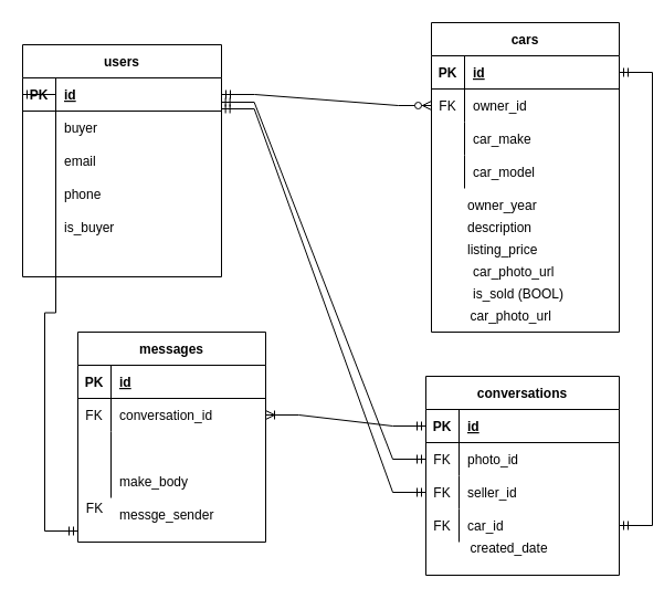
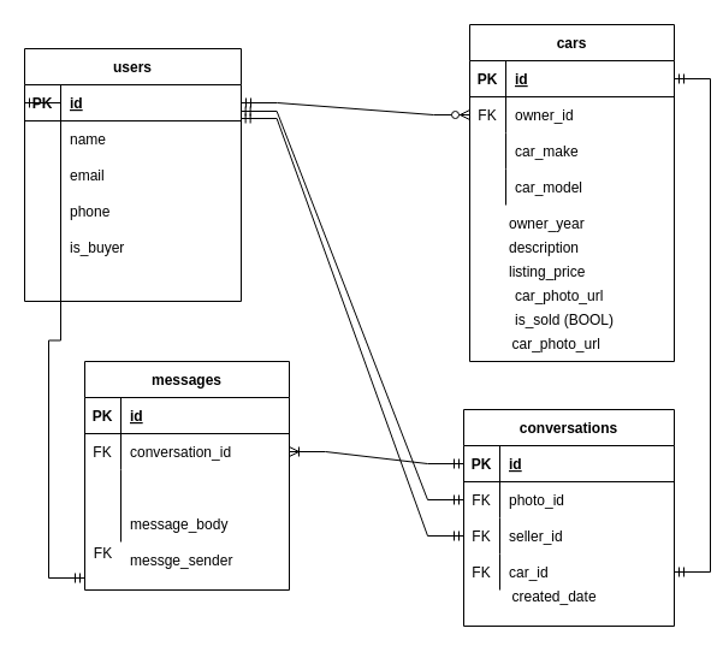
  <mxCell id="0" />
  <mxCell id="1" parent="0" />
  <mxCell id="2" value="users" style="shape=table;startSize=30;container=1;collapsible=1;childLayout=tableLayout;fixedRows=1;rowLines=0;fontStyle=1;align=center;resizeLast=1;" vertex="1" parent="1"><mxGeometry x="20" y="40" width="180" height="210" as="geometry" /></mxCell>
  <mxCell id="3" value="" style="shape=partialRectangle;collapsible=0;dropTarget=0;pointerEvents=0;fillColor=none;top=0;left=0;bottom=1;right=0;points=[[0,0.5],[1,0.5]];portConstraint=eastwest;" vertex="1" parent="2"><mxGeometry y="30" width="180" height="30" as="geometry" /></mxCell>
  <mxCell id="4" value="PK" style="shape=partialRectangle;connectable=0;fillColor=none;top=0;left=0;bottom=0;right=0;fontStyle=1;overflow=hidden;" vertex="1" parent="3"><mxGeometry width="30" height="30" as="geometry"><mxRectangle width="30" height="30" as="alternateBounds" /></mxGeometry></mxCell>
  <mxCell id="5" value="id" style="shape=partialRectangle;connectable=0;fillColor=none;top=0;left=0;bottom=0;right=0;align=left;spacingLeft=6;fontStyle=5;overflow=hidden;" vertex="1" parent="3"><mxGeometry x="30" width="150" height="30" as="geometry"><mxRectangle width="150" height="30" as="alternateBounds" /></mxGeometry></mxCell>
  <mxCell id="6" value="" style="shape=partialRectangle;collapsible=0;dropTarget=0;pointerEvents=0;fillColor=none;top=0;left=0;bottom=0;right=0;points=[[0,0.5],[1,0.5]];portConstraint=eastwest;" vertex="1" parent="2"><mxGeometry y="60" width="180" height="30" as="geometry" /></mxCell>
  <mxCell id="7" value="" style="shape=partialRectangle;connectable=0;fillColor=none;top=0;left=0;bottom=0;right=0;editable=1;overflow=hidden;" vertex="1" parent="6"><mxGeometry width="30" height="30" as="geometry"><mxRectangle width="30" height="30" as="alternateBounds" /></mxGeometry></mxCell>
- <mxCell id="8" value="buyer" style="shape=partialRectangle;connectable=0;fillColor=none;top=0;left=0;bottom=0;right=0;align=left;spacingLeft=6;overflow=hidden;" vertex="1" parent="6"><mxGeometry x="30" width="150" height="30" as="geometry"><mxRectangle width="150" height="30" as="alternateBounds" /></mxGeometry></mxCell>
+ <mxCell id="8" value="name" style="shape=partialRectangle;connectable=0;fillColor=none;top=0;left=0;bottom=0;right=0;align=left;spacingLeft=6;overflow=hidden;" vertex="1" parent="6"><mxGeometry x="30" width="150" height="30" as="geometry"><mxRectangle width="150" height="30" as="alternateBounds" /></mxGeometry></mxCell>
  <mxCell id="9" value="" style="shape=partialRectangle;collapsible=0;dropTarget=0;pointerEvents=0;fillColor=none;top=0;left=0;bottom=0;right=0;points=[[0,0.5],[1,0.5]];portConstraint=eastwest;" vertex="1" parent="2"><mxGeometry y="90" width="180" height="30" as="geometry" /></mxCell>
  <mxCell id="10" value="" style="shape=partialRectangle;connectable=0;fillColor=none;top=0;left=0;bottom=0;right=0;editable=1;overflow=hidden;" vertex="1" parent="9"><mxGeometry width="30" height="30" as="geometry"><mxRectangle width="30" height="30" as="alternateBounds" /></mxGeometry></mxCell>
  <mxCell id="11" value="email" style="shape=partialRectangle;connectable=0;fillColor=none;top=0;left=0;bottom=0;right=0;align=left;spacingLeft=6;overflow=hidden;" vertex="1" parent="9"><mxGeometry x="30" width="150" height="30" as="geometry"><mxRectangle width="150" height="30" as="alternateBounds" /></mxGeometry></mxCell>
  <mxCell id="12" value="" style="shape=partialRectangle;collapsible=0;dropTarget=0;pointerEvents=0;fillColor=none;top=0;left=0;bottom=0;right=0;points=[[0,0.5],[1,0.5]];portConstraint=eastwest;" vertex="1" parent="2"><mxGeometry y="120" width="180" height="30" as="geometry" /></mxCell>
  <mxCell id="13" value="" style="shape=partialRectangle;connectable=0;fillColor=none;top=0;left=0;bottom=0;right=0;editable=1;overflow=hidden;" vertex="1" parent="12"><mxGeometry width="30" height="30" as="geometry"><mxRectangle width="30" height="30" as="alternateBounds" /></mxGeometry></mxCell>
  <mxCell id="14" value="phone" style="shape=partialRectangle;connectable=0;fillColor=none;top=0;left=0;bottom=0;right=0;align=left;spacingLeft=6;overflow=hidden;" vertex="1" parent="12"><mxGeometry x="30" width="150" height="30" as="geometry"><mxRectangle width="150" height="30" as="alternateBounds" /></mxGeometry></mxCell>
  <mxCell id="15" value="cars" style="shape=table;startSize=30;container=1;collapsible=1;childLayout=tableLayout;fixedRows=1;rowLines=0;fontStyle=1;align=center;resizeLast=1;" vertex="1" parent="1"><mxGeometry x="390" y="20" width="170" height="280" as="geometry" /></mxCell>
  <mxCell id="16" value="" style="shape=partialRectangle;collapsible=0;dropTarget=0;pointerEvents=0;fillColor=none;top=0;left=0;bottom=1;right=0;points=[[0,0.5],[1,0.5]];portConstraint=eastwest;" vertex="1" parent="15"><mxGeometry y="30" width="170" height="30" as="geometry" /></mxCell>
  <mxCell id="17" value="PK" style="shape=partialRectangle;connectable=0;fillColor=none;top=0;left=0;bottom=0;right=0;fontStyle=1;overflow=hidden;" vertex="1" parent="16"><mxGeometry width="30" height="30" as="geometry"><mxRectangle width="30" height="30" as="alternateBounds" /></mxGeometry></mxCell>
  <mxCell id="18" value="id" style="shape=partialRectangle;connectable=0;fillColor=none;top=0;left=0;bottom=0;right=0;align=left;spacingLeft=6;fontStyle=5;overflow=hidden;" vertex="1" parent="16"><mxGeometry x="30" width="140" height="30" as="geometry"><mxRectangle width="140" height="30" as="alternateBounds" /></mxGeometry></mxCell>
  <mxCell id="19" value="" style="shape=partialRectangle;collapsible=0;dropTarget=0;pointerEvents=0;fillColor=none;top=0;left=0;bottom=0;right=0;points=[[0,0.5],[1,0.5]];portConstraint=eastwest;" vertex="1" parent="15"><mxGeometry y="60" width="170" height="30" as="geometry" /></mxCell>
  <mxCell id="20" value="FK" style="shape=partialRectangle;connectable=0;fillColor=none;top=0;left=0;bottom=0;right=0;editable=1;overflow=hidden;" vertex="1" parent="19"><mxGeometry width="30" height="30" as="geometry"><mxRectangle width="30" height="30" as="alternateBounds" /></mxGeometry></mxCell>
  <mxCell id="21" value="owner_id" style="shape=partialRectangle;connectable=0;fillColor=none;top=0;left=0;bottom=0;right=0;align=left;spacingLeft=6;overflow=hidden;" vertex="1" parent="19"><mxGeometry x="30" width="140" height="30" as="geometry"><mxRectangle width="140" height="30" as="alternateBounds" /></mxGeometry></mxCell>
  <mxCell id="22" value="" style="shape=partialRectangle;collapsible=0;dropTarget=0;pointerEvents=0;fillColor=none;top=0;left=0;bottom=0;right=0;points=[[0,0.5],[1,0.5]];portConstraint=eastwest;" vertex="1" parent="15"><mxGeometry y="90" width="170" height="30" as="geometry" /></mxCell>
  <mxCell id="23" value="" style="shape=partialRectangle;connectable=0;fillColor=none;top=0;left=0;bottom=0;right=0;editable=1;overflow=hidden;" vertex="1" parent="22"><mxGeometry width="30" height="30" as="geometry"><mxRectangle width="30" height="30" as="alternateBounds" /></mxGeometry></mxCell>
  <mxCell id="24" value="car_make" style="shape=partialRectangle;connectable=0;fillColor=none;top=0;left=0;bottom=0;right=0;align=left;spacingLeft=6;overflow=hidden;" vertex="1" parent="22"><mxGeometry x="30" width="140" height="30" as="geometry"><mxRectangle width="140" height="30" as="alternateBounds" /></mxGeometry></mxCell>
  <mxCell id="25" value="" style="shape=partialRectangle;collapsible=0;dropTarget=0;pointerEvents=0;fillColor=none;top=0;left=0;bottom=0;right=0;points=[[0,0.5],[1,0.5]];portConstraint=eastwest;" vertex="1" parent="15"><mxGeometry y="120" width="170" height="30" as="geometry" /></mxCell>
  <mxCell id="26" value="" style="shape=partialRectangle;connectable=0;fillColor=none;top=0;left=0;bottom=0;right=0;editable=1;overflow=hidden;" vertex="1" parent="25"><mxGeometry width="30" height="30" as="geometry"><mxRectangle width="30" height="30" as="alternateBounds" /></mxGeometry></mxCell>
  <mxCell id="27" value="car_model" style="shape=partialRectangle;connectable=0;fillColor=none;top=0;left=0;bottom=0;right=0;align=left;spacingLeft=6;overflow=hidden;" vertex="1" parent="25"><mxGeometry x="30" width="140" height="30" as="geometry"><mxRectangle width="140" height="30" as="alternateBounds" /></mxGeometry></mxCell>
  <mxCell id="28" value="messages" style="shape=table;startSize=30;container=1;collapsible=1;childLayout=tableLayout;fixedRows=1;rowLines=0;fontStyle=1;align=center;resizeLast=1;" vertex="1" parent="1"><mxGeometry x="70" y="300" width="170" height="190" as="geometry" /></mxCell>
  <mxCell id="29" value="" style="shape=partialRectangle;collapsible=0;dropTarget=0;pointerEvents=0;fillColor=none;top=0;left=0;bottom=1;right=0;points=[[0,0.5],[1,0.5]];portConstraint=eastwest;" vertex="1" parent="28"><mxGeometry y="30" width="170" height="30" as="geometry" /></mxCell>
  <mxCell id="30" value="PK" style="shape=partialRectangle;connectable=0;fillColor=none;top=0;left=0;bottom=0;right=0;fontStyle=1;overflow=hidden;" vertex="1" parent="29"><mxGeometry width="30" height="30" as="geometry"><mxRectangle width="30" height="30" as="alternateBounds" /></mxGeometry></mxCell>
  <mxCell id="31" value="id" style="shape=partialRectangle;connectable=0;fillColor=none;top=0;left=0;bottom=0;right=0;align=left;spacingLeft=6;fontStyle=5;overflow=hidden;" vertex="1" parent="29"><mxGeometry x="30" width="140" height="30" as="geometry"><mxRectangle width="140" height="30" as="alternateBounds" /></mxGeometry></mxCell>
  <mxCell id="32" value="" style="shape=partialRectangle;collapsible=0;dropTarget=0;pointerEvents=0;fillColor=none;top=0;left=0;bottom=0;right=0;points=[[0,0.5],[1,0.5]];portConstraint=eastwest;" vertex="1" parent="28"><mxGeometry y="60" width="170" height="30" as="geometry" /></mxCell>
  <mxCell id="33" value="FK" style="shape=partialRectangle;connectable=0;fillColor=none;top=0;left=0;bottom=0;right=0;editable=1;overflow=hidden;" vertex="1" parent="32"><mxGeometry width="30" height="30" as="geometry"><mxRectangle width="30" height="30" as="alternateBounds" /></mxGeometry></mxCell>
  <mxCell id="34" value="conversation_id" style="shape=partialRectangle;connectable=0;fillColor=none;top=0;left=0;bottom=0;right=0;align=left;spacingLeft=6;overflow=hidden;" vertex="1" parent="32"><mxGeometry x="30" width="140" height="30" as="geometry"><mxRectangle width="140" height="30" as="alternateBounds" /></mxGeometry></mxCell>
  <mxCell id="35" value="" style="shape=partialRectangle;collapsible=0;dropTarget=0;pointerEvents=0;fillColor=none;top=0;left=0;bottom=0;right=0;points=[[0,0.5],[1,0.5]];portConstraint=eastwest;" vertex="1" parent="28"><mxGeometry y="90" width="170" height="30" as="geometry" /></mxCell>
  <mxCell id="36" value="" style="shape=partialRectangle;connectable=0;fillColor=none;top=0;left=0;bottom=0;right=0;editable=1;overflow=hidden;" vertex="1" parent="35"><mxGeometry width="30" height="30" as="geometry"><mxRectangle width="30" height="30" as="alternateBounds" /></mxGeometry></mxCell>
  <mxCell id="37" value="" style="shape=partialRectangle;collapsible=0;dropTarget=0;pointerEvents=0;fillColor=none;top=0;left=0;bottom=0;right=0;points=[[0,0.5],[1,0.5]];portConstraint=eastwest;" vertex="1" parent="28"><mxGeometry y="120" width="170" height="30" as="geometry" /></mxCell>
  <mxCell id="38" value="" style="shape=partialRectangle;connectable=0;fillColor=none;top=0;left=0;bottom=0;right=0;editable=1;overflow=hidden;" vertex="1" parent="37"><mxGeometry width="30" height="30" as="geometry"><mxRectangle width="30" height="30" as="alternateBounds" /></mxGeometry></mxCell>
- <mxCell id="39" value="make_body" style="shape=partialRectangle;connectable=0;fillColor=none;top=0;left=0;bottom=0;right=0;align=left;spacingLeft=6;overflow=hidden;" vertex="1" parent="37"><mxGeometry x="30" width="140" height="30" as="geometry"><mxRectangle width="140" height="30" as="alternateBounds" /></mxGeometry></mxCell>
+ <mxCell id="39" value="message_body" style="shape=partialRectangle;connectable=0;fillColor=none;top=0;left=0;bottom=0;right=0;align=left;spacingLeft=6;overflow=hidden;" vertex="1" parent="37"><mxGeometry x="30" width="140" height="30" as="geometry"><mxRectangle width="140" height="30" as="alternateBounds" /></mxGeometry></mxCell>
  <mxCell id="40" value="conversations" style="shape=table;startSize=30;container=1;collapsible=1;childLayout=tableLayout;fixedRows=1;rowLines=0;fontStyle=1;align=center;resizeLast=1;" vertex="1" parent="1"><mxGeometry x="385" y="340" width="175" height="180" as="geometry" /></mxCell>
  <mxCell id="41" value="" style="shape=partialRectangle;collapsible=0;dropTarget=0;pointerEvents=0;fillColor=none;top=0;left=0;bottom=1;right=0;points=[[0,0.5],[1,0.5]];portConstraint=eastwest;" vertex="1" parent="40"><mxGeometry y="30" width="175" height="30" as="geometry" /></mxCell>
  <mxCell id="42" value="PK" style="shape=partialRectangle;connectable=0;fillColor=none;top=0;left=0;bottom=0;right=0;fontStyle=1;overflow=hidden;" vertex="1" parent="41"><mxGeometry width="30" height="30" as="geometry"><mxRectangle width="30" height="30" as="alternateBounds" /></mxGeometry></mxCell>
  <mxCell id="43" value="id" style="shape=partialRectangle;connectable=0;fillColor=none;top=0;left=0;bottom=0;right=0;align=left;spacingLeft=6;fontStyle=5;overflow=hidden;" vertex="1" parent="41"><mxGeometry x="30" width="145" height="30" as="geometry"><mxRectangle width="145" height="30" as="alternateBounds" /></mxGeometry></mxCell>
  <mxCell id="44" value="" style="shape=partialRectangle;collapsible=0;dropTarget=0;pointerEvents=0;fillColor=none;top=0;left=0;bottom=0;right=0;points=[[0,0.5],[1,0.5]];portConstraint=eastwest;" vertex="1" parent="40"><mxGeometry y="60" width="175" height="30" as="geometry" /></mxCell>
  <mxCell id="45" value="FK" style="shape=partialRectangle;connectable=0;fillColor=none;top=0;left=0;bottom=0;right=0;editable=1;overflow=hidden;" vertex="1" parent="44"><mxGeometry width="30" height="30" as="geometry"><mxRectangle width="30" height="30" as="alternateBounds" /></mxGeometry></mxCell>
  <mxCell id="46" value="photo_id" style="shape=partialRectangle;connectable=0;fillColor=none;top=0;left=0;bottom=0;right=0;align=left;spacingLeft=6;overflow=hidden;" vertex="1" parent="44"><mxGeometry x="30" width="145" height="30" as="geometry"><mxRectangle width="145" height="30" as="alternateBounds" /></mxGeometry></mxCell>
  <mxCell id="47" value="" style="shape=partialRectangle;collapsible=0;dropTarget=0;pointerEvents=0;fillColor=none;top=0;left=0;bottom=0;right=0;points=[[0,0.5],[1,0.5]];portConstraint=eastwest;" vertex="1" parent="40"><mxGeometry y="90" width="175" height="30" as="geometry" /></mxCell>
  <mxCell id="48" value="FK" style="shape=partialRectangle;connectable=0;fillColor=none;top=0;left=0;bottom=0;right=0;editable=1;overflow=hidden;" vertex="1" parent="47"><mxGeometry width="30" height="30" as="geometry"><mxRectangle width="30" height="30" as="alternateBounds" /></mxGeometry></mxCell>
  <mxCell id="49" value="seller_id" style="shape=partialRectangle;connectable=0;fillColor=none;top=0;left=0;bottom=0;right=0;align=left;spacingLeft=6;overflow=hidden;" vertex="1" parent="47"><mxGeometry x="30" width="145" height="30" as="geometry"><mxRectangle width="145" height="30" as="alternateBounds" /></mxGeometry></mxCell>
  <mxCell id="50" value="" style="shape=partialRectangle;collapsible=0;dropTarget=0;pointerEvents=0;fillColor=none;top=0;left=0;bottom=0;right=0;points=[[0,0.5],[1,0.5]];portConstraint=eastwest;" vertex="1" parent="40"><mxGeometry y="120" width="175" height="30" as="geometry" /></mxCell>
  <mxCell id="51" value="FK" style="shape=partialRectangle;connectable=0;fillColor=none;top=0;left=0;bottom=0;right=0;editable=1;overflow=hidden;" vertex="1" parent="50"><mxGeometry width="30" height="30" as="geometry"><mxRectangle width="30" height="30" as="alternateBounds" /></mxGeometry></mxCell>
  <mxCell id="52" value="car_id" style="shape=partialRectangle;connectable=0;fillColor=none;top=0;left=0;bottom=0;right=0;align=left;spacingLeft=6;overflow=hidden;" vertex="1" parent="50"><mxGeometry x="30" width="145" height="30" as="geometry"><mxRectangle width="145" height="30" as="alternateBounds" /></mxGeometry></mxCell>
  <mxCell id="53" value="is_buyer" style="shape=partialRectangle;connectable=0;fillColor=none;top=0;left=0;bottom=0;right=0;align=left;spacingLeft=6;overflow=hidden;" vertex="1" parent="1"><mxGeometry x="50" y="190" width="150" height="30" as="geometry"><mxRectangle width="150" height="30" as="alternateBounds" /></mxGeometry></mxCell>
  <mxCell id="54" value="owner_year" style="shape=partialRectangle;connectable=0;fillColor=none;top=0;left=0;bottom=0;right=0;align=left;spacingLeft=6;overflow=hidden;" vertex="1" parent="1"><mxGeometry x="415" y="170" width="150" height="30" as="geometry"><mxRectangle width="150" height="30" as="alternateBounds" /></mxGeometry></mxCell>
  <mxCell id="55" value="description" style="shape=partialRectangle;connectable=0;fillColor=none;top=0;left=0;bottom=0;right=0;align=left;spacingLeft=6;overflow=hidden;" vertex="1" parent="1"><mxGeometry x="415" y="190" width="150" height="30" as="geometry"><mxRectangle width="150" height="30" as="alternateBounds" /></mxGeometry></mxCell>
  <mxCell id="56" value="is_sold (BOOL)" style="shape=partialRectangle;connectable=0;fillColor=none;top=0;left=0;bottom=0;right=0;align=left;spacingLeft=6;overflow=hidden;" vertex="1" parent="1"><mxGeometry x="420" y="250" width="150" height="30" as="geometry"><mxRectangle width="150" height="30" as="alternateBounds" /></mxGeometry></mxCell>
  <mxCell id="57" value="listing_price" style="shape=partialRectangle;connectable=0;fillColor=none;top=0;left=0;bottom=0;right=0;align=left;spacingLeft=6;overflow=hidden;" vertex="1" parent="1"><mxGeometry x="415" y="210" width="150" height="30" as="geometry"><mxRectangle width="150" height="30" as="alternateBounds" /></mxGeometry></mxCell>
  <mxCell id="58" value="car_photo_url" style="shape=partialRectangle;connectable=0;fillColor=none;top=0;left=0;bottom=0;right=0;align=left;spacingLeft=6;overflow=hidden;" vertex="1" parent="1"><mxGeometry x="417.5" y="270" width="150" height="30" as="geometry"><mxRectangle width="150" height="30" as="alternateBounds" /></mxGeometry></mxCell>
  <mxCell id="59" value="car_photo_url" style="shape=partialRectangle;connectable=0;fillColor=none;top=0;left=0;bottom=0;right=0;align=left;spacingLeft=6;overflow=hidden;" vertex="1" parent="1"><mxGeometry x="420" y="230" width="150" height="30" as="geometry"><mxRectangle width="150" height="30" as="alternateBounds" /></mxGeometry></mxCell>
  <mxCell id="60" value="" style="edgeStyle=entityRelationEdgeStyle;fontSize=12;html=1;endArrow=ERzeroToMany;startArrow=ERmandOne;rounded=0;entryX=0;entryY=0.5;entryDx=0;entryDy=0;" edge="1" parent="1" source="3" target="19"><mxGeometry width="100" height="100" relative="1" as="geometry"><mxPoint x="180" y="250" as="sourcePoint" /><mxPoint x="280" y="150" as="targetPoint" /></mxGeometry></mxCell>
  <mxCell id="61" value="messge_sender" style="shape=partialRectangle;connectable=0;fillColor=none;top=0;left=0;bottom=0;right=0;align=left;spacingLeft=6;overflow=hidden;" vertex="1" parent="1"><mxGeometry x="100" y="450" width="140" height="30" as="geometry"><mxRectangle width="140" height="30" as="alternateBounds" /></mxGeometry></mxCell>
  <mxCell id="62" value="FK" style="text;html=1;align=center;verticalAlign=middle;resizable=0;points=[];autosize=1;strokeColor=none;fillColor=none;" vertex="1" parent="1"><mxGeometry x="70" y="450" width="30" height="20" as="geometry" /></mxCell>
  <mxCell id="63" value="" style="edgeStyle=entityRelationEdgeStyle;fontSize=12;html=1;endArrow=ERoneToMany;startArrow=ERmandOne;rounded=0;entryX=1;entryY=0.5;entryDx=0;entryDy=0;exitX=0;exitY=0.5;exitDx=0;exitDy=0;" edge="1" parent="1" source="41" target="32"><mxGeometry width="100" height="100" relative="1" as="geometry"><mxPoint x="180" y="320" as="sourcePoint" /><mxPoint x="280" y="220" as="targetPoint" /></mxGeometry></mxCell>
  <mxCell id="64" value="" style="edgeStyle=entityRelationEdgeStyle;fontSize=12;html=1;endArrow=ERmandOne;startArrow=ERmandOne;rounded=0;exitX=0;exitY=0.5;exitDx=0;exitDy=0;entryX=0.998;entryY=0.733;entryDx=0;entryDy=0;entryPerimeter=0;" edge="1" parent="1" source="44" target="3"><mxGeometry width="100" height="100" relative="1" as="geometry"><mxPoint x="180" y="320" as="sourcePoint" /><mxPoint x="280" y="220" as="targetPoint" /></mxGeometry></mxCell>
  <mxCell id="65" value="" style="edgeStyle=entityRelationEdgeStyle;fontSize=12;html=1;endArrow=ERmandOne;startArrow=ERmandOne;rounded=0;entryX=0;entryY=0.5;entryDx=0;entryDy=0;exitX=0.998;exitY=0.933;exitDx=0;exitDy=0;exitPerimeter=0;" edge="1" parent="1" source="3" target="47"><mxGeometry width="100" height="100" relative="1" as="geometry"><mxPoint x="180" y="320" as="sourcePoint" /><mxPoint x="280" y="220" as="targetPoint" /></mxGeometry></mxCell>
  <mxCell id="66" value="" style="edgeStyle=entityRelationEdgeStyle;fontSize=12;html=1;endArrow=ERmandOne;startArrow=ERmandOne;rounded=0;exitX=0;exitY=0.5;exitDx=0;exitDy=0;" edge="1" parent="1" source="3"><mxGeometry width="100" height="100" relative="1" as="geometry"><mxPoint x="159.64" y="107.99" as="sourcePoint" /><mxPoint x="70" y="480" as="targetPoint" /></mxGeometry></mxCell>
  <mxCell id="67" value="" style="edgeStyle=entityRelationEdgeStyle;fontSize=12;html=1;endArrow=ERmandOne;startArrow=ERmandOne;rounded=0;entryX=1;entryY=0.5;entryDx=0;entryDy=0;" edge="1" parent="1" target="16"><mxGeometry width="100" height="100" relative="1" as="geometry"><mxPoint x="560" y="475" as="sourcePoint" /><mxPoint x="280" y="220" as="targetPoint" /></mxGeometry></mxCell>
  <mxCell id="68" value="created_date" style="shape=partialRectangle;connectable=0;fillColor=none;top=0;left=0;bottom=0;right=0;align=left;spacingLeft=6;overflow=hidden;" vertex="1" parent="1"><mxGeometry x="417.5" y="480" width="145" height="30" as="geometry"><mxRectangle width="145" height="30" as="alternateBounds" /></mxGeometry></mxCell>
